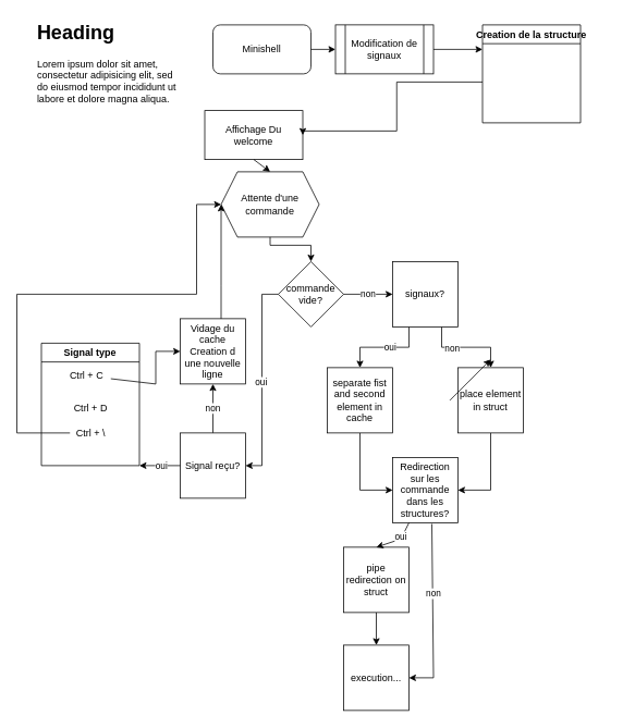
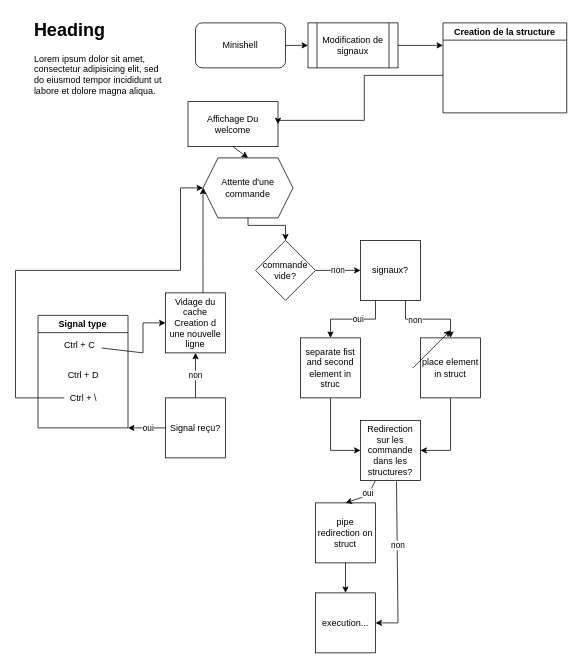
  <mxCell id="0" />
  <mxCell id="1" parent="0" />
  <mxCell id="2" value="&lt;h1&gt;Heading&lt;/h1&gt;&lt;p&gt;Lorem ipsum dolor sit amet, consectetur adipisicing elit, sed do eiusmod tempor incididunt ut labore et dolore magna aliqua.&lt;/p&gt;" style="text;html=1;strokeColor=none;fillColor=none;spacing=5;spacingTop=-20;whiteSpace=wrap;overflow=hidden;rounded=0;" parent="1" vertex="1"><mxGeometry x="40" y="20" width="190" height="120" as="geometry" /></mxCell>
  <mxCell id="3" value="Minishell" style="rounded=1;whiteSpace=wrap;html=1;" parent="1" vertex="1"><mxGeometry x="260" y="30" width="120" height="60" as="geometry" /></mxCell>
  <mxCell id="4" value="Affichage Du welcome" style="rounded=0;whiteSpace=wrap;html=1;" parent="1" vertex="1"><mxGeometry x="250" y="135" width="120" height="60" as="geometry" /></mxCell>
  <mxCell id="5" value="Attente d'une commande" style="shape=hexagon;perimeter=hexagonPerimeter2;whiteSpace=wrap;html=1;fixedSize=1;" parent="1" vertex="1"><mxGeometry x="270" y="210" width="120" height="80" as="geometry" /></mxCell>
  <mxCell id="6" value="Modification de signaux" style="shape=process;whiteSpace=wrap;html=1;backgroundOutline=1;" parent="1" vertex="1"><mxGeometry x="410" y="30" width="120" height="60" as="geometry" /></mxCell>
  <mxCell id="7" style="edgeStyle=orthogonalEdgeStyle;rounded=0;orthogonalLoop=1;jettySize=auto;html=1;entryX=1;entryY=0.5;entryDx=0;entryDy=0;" edge="1" parent="1" source="8" target="4"><mxGeometry relative="1" as="geometry"><Array as="points"><mxPoint x="485" y="100" /><mxPoint x="485" y="160" /></Array></mxGeometry></mxCell>
- <mxCell id="8" value="Creation de la structure" style="swimlane;" parent="1" vertex="1"><mxGeometry x="590" y="30" width="120" height="120" as="geometry" /></mxCell>
+ <mxCell id="8" value="Creation de la structure" style="swimlane;" parent="1" vertex="1"><mxGeometry x="590" y="30" width="165" height="120" as="geometry" /></mxCell>
  <mxCell id="9" value="commande vide?" style="rhombus;whiteSpace=wrap;html=1;" parent="1" vertex="1"><mxGeometry x="340" y="320" width="80" height="80" as="geometry" /></mxCell>
  <mxCell id="10" value="Vidage du cache&lt;br&gt;Creation d une nouvelle ligne" style="whiteSpace=wrap;html=1;aspect=fixed;" parent="1" vertex="1"><mxGeometry x="220" y="390" width="80" height="80" as="geometry" /></mxCell>
- <mxCell id="11" value="" style="endArrow=classic;html=1;rounded=0;exitX=0;exitY=0.5;exitDx=0;exitDy=0;entryX=1;entryY=0.5;entryDx=0;entryDy=0;" parent="1" source="9" target="15" edge="1"><mxGeometry width="50" height="50" relative="1" as="geometry"><mxPoint x="410" y="500" as="sourcePoint" /><mxPoint x="350" y="650" as="targetPoint" /><Array as="points"><mxPoint x="320" y="360" /><mxPoint x="320" y="570" /></Array></mxGeometry></mxCell>
- <mxCell id="12" value="oui" style="edgeLabel;html=1;align=center;verticalAlign=middle;resizable=0;points=[];" parent="11" vertex="1" connectable="0"><mxGeometry x="0.018" y="-2" relative="1" as="geometry"><mxPoint as="offset" /></mxGeometry></mxCell>
  <mxCell id="13" value="" style="endArrow=classic;html=1;rounded=0;entryX=0;entryY=0.5;entryDx=0;entryDy=0;" parent="1" target="5" edge="1"><mxGeometry width="50" height="50" relative="1" as="geometry"><mxPoint x="270" y="390" as="sourcePoint" /><mxPoint x="460" y="450" as="targetPoint" /><Array as="points"><mxPoint x="270" y="350" /></Array></mxGeometry></mxCell>
  <mxCell id="14" value="non" style="edgeStyle=orthogonalEdgeStyle;rounded=0;orthogonalLoop=1;jettySize=auto;html=1;exitX=0.5;exitY=0;exitDx=0;exitDy=0;" parent="1" source="15" target="10" edge="1"><mxGeometry relative="1" as="geometry" /></mxCell>
  <mxCell id="15" value="Signal reçu?" style="whiteSpace=wrap;html=1;aspect=fixed;" parent="1" vertex="1"><mxGeometry x="220" y="530" width="80" height="80" as="geometry" /></mxCell>
  <mxCell id="16" value="" style="endArrow=classic;html=1;rounded=0;exitX=0;exitY=0.5;exitDx=0;exitDy=0;entryX=1;entryY=0.5;entryDx=0;entryDy=0;" parent="1" source="15" edge="1"><mxGeometry width="50" height="50" relative="1" as="geometry"><mxPoint x="410" y="740" as="sourcePoint" /><mxPoint x="170" y="570" as="targetPoint" /></mxGeometry></mxCell>
  <mxCell id="17" value="oui" style="edgeLabel;html=1;align=center;verticalAlign=middle;resizable=0;points=[];" parent="16" vertex="1" connectable="0"><mxGeometry x="-0.04" y="-1" relative="1" as="geometry"><mxPoint as="offset" /></mxGeometry></mxCell>
  <mxCell id="18" value="Signal type" style="swimlane;" parent="1" vertex="1"><mxGeometry x="50" y="420" width="120" height="150" as="geometry" /></mxCell>
  <mxCell id="19" value="Ctrl + D" style="text;html=1;align=center;verticalAlign=middle;resizable=0;points=[];autosize=1;strokeColor=none;fillColor=none;" parent="18" vertex="1"><mxGeometry x="30" y="70" width="60" height="20" as="geometry" /></mxCell>
  <mxCell id="20" value="Ctrl + \" style="text;html=1;align=center;verticalAlign=middle;resizable=0;points=[];autosize=1;strokeColor=none;fillColor=none;" parent="18" vertex="1"><mxGeometry x="35" y="100" width="50" height="20" as="geometry" /></mxCell>
  <mxCell id="21" value="Ctrl + C" style="text;html=1;align=center;verticalAlign=middle;resizable=0;points=[];autosize=1;strokeColor=none;fillColor=none;" parent="18" vertex="1"><mxGeometry x="25" y="30" width="60" height="20" as="geometry" /></mxCell>
  <mxCell id="22" value="" style="endArrow=classic;html=1;rounded=0;entryX=0;entryY=0.5;entryDx=0;entryDy=0;" parent="1" source="21" target="10" edge="1"><mxGeometry width="50" height="50" relative="1" as="geometry"><mxPoint x="410" y="740" as="sourcePoint" /><mxPoint x="460" y="690" as="targetPoint" /><Array as="points"><mxPoint x="190" y="470" /><mxPoint x="190" y="430" /></Array></mxGeometry></mxCell>
  <mxCell id="23" value="" style="endArrow=none;html=1;rounded=0;" parent="1" edge="1"><mxGeometry width="50" height="50" relative="1" as="geometry"><mxPoint x="20" y="360" as="sourcePoint" /><mxPoint x="240" y="360" as="targetPoint" /></mxGeometry></mxCell>
  <mxCell id="24" value="" style="endArrow=none;html=1;rounded=0;" parent="1" source="20" edge="1"><mxGeometry width="50" height="50" relative="1" as="geometry"><mxPoint x="410" y="740" as="sourcePoint" /><mxPoint x="20" y="360" as="targetPoint" /><Array as="points"><mxPoint x="20" y="530" /></Array></mxGeometry></mxCell>
  <mxCell id="25" value="" style="endArrow=classic;html=1;rounded=0;entryX=0;entryY=0.5;entryDx=0;entryDy=0;" parent="1" target="5" edge="1"><mxGeometry width="50" height="50" relative="1" as="geometry"><mxPoint x="240" y="360" as="sourcePoint" /><mxPoint x="460" y="690" as="targetPoint" /><Array as="points"><mxPoint x="240" y="250" /></Array></mxGeometry></mxCell>
  <mxCell id="26" value="non" style="endArrow=classic;html=1;rounded=0;exitX=1;exitY=0.5;exitDx=0;exitDy=0;entryX=0;entryY=0.5;entryDx=0;entryDy=0;" edge="1" parent="1" source="9" target="31"><mxGeometry width="50" height="50" relative="1" as="geometry"><mxPoint x="550" y="580" as="sourcePoint" /><mxPoint x="620" y="550" as="targetPoint" /></mxGeometry></mxCell>
  <mxCell id="27" style="edgeStyle=orthogonalEdgeStyle;rounded=0;orthogonalLoop=1;jettySize=auto;html=1;exitX=0.25;exitY=1;exitDx=0;exitDy=0;" edge="1" parent="1" source="31" target="33"><mxGeometry relative="1" as="geometry"><mxPoint x="470" y="660" as="targetPoint" /></mxGeometry></mxCell>
  <mxCell id="28" value="oui" style="edgeLabel;html=1;align=center;verticalAlign=middle;resizable=0;points=[];" vertex="1" connectable="0" parent="27"><mxGeometry x="-0.104" y="-1" relative="1" as="geometry"><mxPoint as="offset" /></mxGeometry></mxCell>
  <mxCell id="29" style="edgeStyle=orthogonalEdgeStyle;rounded=0;orthogonalLoop=1;jettySize=auto;html=1;exitX=0.75;exitY=1;exitDx=0;exitDy=0;" edge="1" parent="1" source="31" target="35"><mxGeometry relative="1" as="geometry"><mxPoint x="680" y="650" as="targetPoint" /></mxGeometry></mxCell>
  <mxCell id="30" value="non" style="edgeLabel;html=1;align=center;verticalAlign=middle;resizable=0;points=[];" vertex="1" connectable="0" parent="29"><mxGeometry x="-0.333" relative="1" as="geometry"><mxPoint as="offset" /></mxGeometry></mxCell>
  <mxCell id="31" value="signaux?" style="whiteSpace=wrap;html=1;aspect=fixed;" vertex="1" parent="1"><mxGeometry x="480" y="320" width="80" height="80" as="geometry" /></mxCell>
  <mxCell id="32" style="edgeStyle=orthogonalEdgeStyle;rounded=0;orthogonalLoop=1;jettySize=auto;html=1;exitX=0.5;exitY=1;exitDx=0;exitDy=0;entryX=0;entryY=0.5;entryDx=0;entryDy=0;" edge="1" parent="1" source="33" target="36"><mxGeometry relative="1" as="geometry" /></mxCell>
- <mxCell id="33" value="separate fist and second element in cache" style="whiteSpace=wrap;html=1;aspect=fixed;" vertex="1" parent="1"><mxGeometry x="400" y="450" width="80" height="80" as="geometry" /></mxCell>
+ <mxCell id="33" value="separate fist and second element in struc" style="whiteSpace=wrap;html=1;aspect=fixed;" vertex="1" parent="1"><mxGeometry x="400" y="450" width="80" height="80" as="geometry" /></mxCell>
  <mxCell id="34" style="edgeStyle=orthogonalEdgeStyle;rounded=0;orthogonalLoop=1;jettySize=auto;html=1;exitX=0.5;exitY=1;exitDx=0;exitDy=0;entryX=1;entryY=0.5;entryDx=0;entryDy=0;" edge="1" parent="1" source="35" target="36"><mxGeometry relative="1" as="geometry" /></mxCell>
  <mxCell id="35" value="place element in struct" style="whiteSpace=wrap;html=1;aspect=fixed;" vertex="1" parent="1"><mxGeometry x="560" y="450" width="80" height="80" as="geometry" /></mxCell>
  <mxCell id="36" value="Redirection sur les commande dans les structures?" style="whiteSpace=wrap;html=1;aspect=fixed;" vertex="1" parent="1"><mxGeometry x="480" y="560" width="80" height="80" as="geometry" /></mxCell>
  <mxCell id="37" style="edgeStyle=orthogonalEdgeStyle;rounded=0;orthogonalLoop=1;jettySize=auto;html=1;exitX=0.5;exitY=1;exitDx=0;exitDy=0;entryX=0.5;entryY=0;entryDx=0;entryDy=0;" edge="1" parent="1" source="38" target="47"><mxGeometry relative="1" as="geometry" /></mxCell>
  <mxCell id="38" value="pipe redirection on struct" style="whiteSpace=wrap;html=1;aspect=fixed;" vertex="1" parent="1"><mxGeometry x="420" y="670" width="80" height="80" as="geometry" /></mxCell>
  <mxCell id="39" value="" style="endArrow=classic;html=1;rounded=0;exitX=1;exitY=0.5;exitDx=0;exitDy=0;entryX=0;entryY=0.5;entryDx=0;entryDy=0;" edge="1" parent="1" source="3" target="6"><mxGeometry width="50" height="50" relative="1" as="geometry"><mxPoint x="550" y="560" as="sourcePoint" /><mxPoint x="600" y="510" as="targetPoint" /></mxGeometry></mxCell>
  <mxCell id="40" value="" style="endArrow=classic;html=1;rounded=0;exitX=1;exitY=0.5;exitDx=0;exitDy=0;entryX=0;entryY=0.25;entryDx=0;entryDy=0;" edge="1" parent="1" source="6" target="8"><mxGeometry width="50" height="50" relative="1" as="geometry"><mxPoint x="530" y="200" as="sourcePoint" /><mxPoint x="580" y="70" as="targetPoint" /></mxGeometry></mxCell>
  <mxCell id="41" value="" style="endArrow=classic;html=1;rounded=0;exitX=0.5;exitY=1;exitDx=0;exitDy=0;entryX=0.5;entryY=0;entryDx=0;entryDy=0;" edge="1" parent="1" source="4" target="5"><mxGeometry width="50" height="50" relative="1" as="geometry"><mxPoint x="550" y="560" as="sourcePoint" /><mxPoint x="600" y="510" as="targetPoint" /><Array as="points" /></mxGeometry></mxCell>
  <mxCell id="42" value="" style="endArrow=classic;html=1;rounded=0;exitX=0.5;exitY=1;exitDx=0;exitDy=0;entryX=0.5;entryY=0;entryDx=0;entryDy=0;" edge="1" parent="1" source="5" target="9"><mxGeometry width="50" height="50" relative="1" as="geometry"><mxPoint x="550" y="560" as="sourcePoint" /><mxPoint x="600" y="510" as="targetPoint" /><Array as="points"><mxPoint x="330" y="300" /><mxPoint x="380" y="300" /></Array></mxGeometry></mxCell>
  <mxCell id="43" value="" style="endArrow=classic;html=1;rounded=0;entryX=0.5;entryY=0;entryDx=0;entryDy=0;exitX=0.25;exitY=1;exitDx=0;exitDy=0;" edge="1" parent="1" source="36" target="38"><mxGeometry width="50" height="50" relative="1" as="geometry"><mxPoint x="550" y="560" as="sourcePoint" /><mxPoint x="600" y="510" as="targetPoint" /><Array as="points"><mxPoint x="490" y="660" /></Array></mxGeometry></mxCell>
  <mxCell id="44" value="oui" style="edgeLabel;html=1;align=center;verticalAlign=middle;resizable=0;points=[];" vertex="1" connectable="0" parent="43"><mxGeometry x="-0.288" y="-2" relative="1" as="geometry"><mxPoint as="offset" /></mxGeometry></mxCell>
  <mxCell id="45" value="" style="endArrow=classic;html=1;rounded=0;exitX=0.6;exitY=1.019;exitDx=0;exitDy=0;exitPerimeter=0;entryX=1;entryY=0.5;entryDx=0;entryDy=0;" edge="1" parent="1" source="36" target="47"><mxGeometry width="50" height="50" relative="1" as="geometry"><mxPoint x="550" y="560" as="sourcePoint" /><mxPoint x="540" y="770" as="targetPoint" /><Array as="points"><mxPoint x="530" y="830" /></Array></mxGeometry></mxCell>
  <mxCell id="46" value="non" style="edgeLabel;html=1;align=center;verticalAlign=middle;resizable=0;points=[];" vertex="1" connectable="0" parent="45"><mxGeometry x="-0.226" y="1" relative="1" as="geometry"><mxPoint as="offset" /></mxGeometry></mxCell>
  <mxCell id="47" value="execution..." style="whiteSpace=wrap;html=1;aspect=fixed;" vertex="1" parent="1"><mxGeometry x="420" y="790" width="80" height="80" as="geometry" /></mxCell>
  <mxCell id="48" value="" style="endArrow=classic;html=1;rounded=0;" edge="1" parent="1"><mxGeometry width="50" height="50" relative="1" as="geometry"><mxPoint x="550" y="490" as="sourcePoint" /><mxPoint x="600" y="440" as="targetPoint" /></mxGeometry></mxCell>
